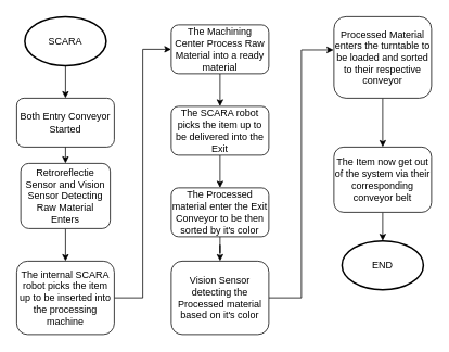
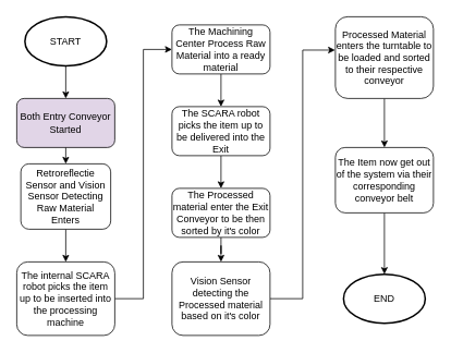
  <mxCell id="0" />
  <mxCell id="1" parent="0" />
  <mxCell id="2" style="edgeStyle=orthogonalEdgeStyle;rounded=0;orthogonalLoop=1;jettySize=auto;html=1;exitX=0.5;exitY=1;exitDx=0;exitDy=0;entryX=0.5;entryY=0;entryDx=0;entryDy=0;" parent="1" edge="1"><mxGeometry relative="1" as="geometry"><mxPoint x="80" y="170" as="sourcePoint" /><mxPoint x="80" y="200" as="targetPoint" /></mxGeometry></mxCell>
  <mxCell id="3" value="" style="endArrow=classic;html=1;rounded=0;exitX=0.5;exitY=1;exitDx=0;exitDy=0;entryX=0.5;entryY=0;entryDx=0;entryDy=0;exitPerimeter=0;" parent="1" source="4" edge="1"><mxGeometry width="50" height="50" relative="1" as="geometry"><mxPoint x="80" y="100" as="sourcePoint" /><mxPoint x="80" y="120" as="targetPoint" /></mxGeometry></mxCell>
- <mxCell id="4" value="SCARA" style="strokeWidth=2;html=1;shape=mxgraph.flowchart.start_1;whiteSpace=wrap;" parent="1" vertex="1"><mxGeometry x="30" y="20" width="100" height="60" as="geometry" /></mxCell>
+ <mxCell id="4" value="START" style="strokeWidth=2;html=1;shape=mxgraph.flowchart.start_1;whiteSpace=wrap;" parent="1" vertex="1"><mxGeometry x="30" y="20" width="100" height="60" as="geometry" /></mxCell>
  <mxCell id="5" style="edgeStyle=orthogonalEdgeStyle;rounded=0;orthogonalLoop=1;jettySize=auto;html=1;exitX=0.5;exitY=1;exitDx=0;exitDy=0;" edge="1" parent="1" source="6" target="8"><mxGeometry relative="1" as="geometry" /></mxCell>
  <mxCell id="6" value="Retroreflectie Sensor and Vision Sensor Detecting Raw Material Enters" style="rounded=1;whiteSpace=wrap;html=1;absoluteArcSize=1;" vertex="1" parent="1"><mxGeometry x="25" y="200" width="110" height="80" as="geometry" /></mxCell>
  <mxCell id="7" style="edgeStyle=orthogonalEdgeStyle;rounded=0;orthogonalLoop=1;jettySize=auto;html=1;exitX=1;exitY=0.5;exitDx=0;exitDy=0;entryX=0;entryY=0.5;entryDx=0;entryDy=0;" edge="1" parent="1" source="8" target="10"><mxGeometry relative="1" as="geometry" /></mxCell>
  <mxCell id="8" value="The internal SCARA robot picks the item up to be inserted into the processing machine" style="rounded=1;whiteSpace=wrap;html=1;" vertex="1" parent="1"><mxGeometry x="20" y="320" width="120" height="90" as="geometry" /></mxCell>
  <mxCell id="9" style="edgeStyle=orthogonalEdgeStyle;rounded=0;orthogonalLoop=1;jettySize=auto;html=1;exitX=0.5;exitY=1;exitDx=0;exitDy=0;entryX=0.5;entryY=0;entryDx=0;entryDy=0;" edge="1" parent="1" source="10" target="12"><mxGeometry relative="1" as="geometry" /></mxCell>
  <mxCell id="10" value="The Machining Center Process Raw Material into a ready material" style="rounded=1;whiteSpace=wrap;html=1;" vertex="1" parent="1"><mxGeometry x="210" y="30" width="120" height="60" as="geometry" /></mxCell>
  <mxCell id="11" style="edgeStyle=orthogonalEdgeStyle;rounded=0;orthogonalLoop=1;jettySize=auto;html=1;exitX=0.5;exitY=1;exitDx=0;exitDy=0;entryX=0.5;entryY=0;entryDx=0;entryDy=0;" edge="1" parent="1" source="12" target="14"><mxGeometry relative="1" as="geometry" /></mxCell>
  <mxCell id="12" value="The SCARA robot picks the item up to be delivered into the Exit" style="rounded=1;whiteSpace=wrap;html=1;" vertex="1" parent="1"><mxGeometry x="210" y="130" width="120" height="60" as="geometry" /></mxCell>
  <mxCell id="13" style="edgeStyle=orthogonalEdgeStyle;rounded=0;orthogonalLoop=1;jettySize=auto;html=1;exitX=0.5;exitY=1;exitDx=0;exitDy=0;" edge="1" parent="1" source="14" target="16"><mxGeometry relative="1" as="geometry" /></mxCell>
  <mxCell id="14" value="The Processed material enter the Exit Conveyor to be then sorted by it's color" style="rounded=1;whiteSpace=wrap;html=1;" vertex="1" parent="1"><mxGeometry x="210" y="230" width="120" height="60" as="geometry" /></mxCell>
  <mxCell id="15" style="edgeStyle=orthogonalEdgeStyle;rounded=0;orthogonalLoop=1;jettySize=auto;html=1;exitX=1;exitY=0.5;exitDx=0;exitDy=0;entryX=-0.003;entryY=0.408;entryDx=0;entryDy=0;entryPerimeter=0;" edge="1" parent="1" source="16" target="18"><mxGeometry relative="1" as="geometry" /></mxCell>
  <mxCell id="16" value="Vision Sensor detecting the Processed material based on it's color" style="rounded=1;whiteSpace=wrap;html=1;" vertex="1" parent="1"><mxGeometry x="210" y="320" width="120" height="90" as="geometry" /></mxCell>
  <mxCell id="17" style="edgeStyle=orthogonalEdgeStyle;rounded=0;orthogonalLoop=1;jettySize=auto;html=1;exitX=0.5;exitY=1;exitDx=0;exitDy=0;" edge="1" parent="1" source="18" target="20"><mxGeometry relative="1" as="geometry" /></mxCell>
  <mxCell id="18" value="Processed Material enters the turntable to be loaded and sorted to their respective conveyor" style="rounded=1;whiteSpace=wrap;html=1;" vertex="1" parent="1"><mxGeometry x="410" y="20" width="120" height="100" as="geometry" /></mxCell>
  <mxCell id="19" style="edgeStyle=orthogonalEdgeStyle;rounded=0;orthogonalLoop=1;jettySize=auto;html=1;exitX=0.5;exitY=1;exitDx=0;exitDy=0;entryX=0.5;entryY=0;entryDx=0;entryDy=0;entryPerimeter=0;" edge="1" parent="1" source="20" target="21"><mxGeometry relative="1" as="geometry" /></mxCell>
  <mxCell id="20" value="The Item now get out of the system via their corresponding conveyor belt" style="rounded=1;whiteSpace=wrap;html=1;" vertex="1" parent="1"><mxGeometry x="410" y="180" width="120" height="80" as="geometry" /></mxCell>
- <mxCell id="21" value="END" style="strokeWidth=2;html=1;shape=mxgraph.flowchart.start_1;whiteSpace=wrap;" vertex="1" parent="1"><mxGeometry x="420" y="295" width="100" height="60" as="geometry" /></mxCell>
- <mxCell id="22" value="Both Entry Conveyor Started" style="rounded=1;whiteSpace=wrap;html=1;" vertex="1" parent="1"><mxGeometry x="20" y="120" width="120" height="60" as="geometry" /></mxCell>
+ <mxCell id="21" value="END" style="strokeWidth=2;html=1;shape=mxgraph.flowchart.start_1;whiteSpace=wrap;" vertex="1" parent="1"><mxGeometry x="420" y="335" width="100" height="60" as="geometry" /></mxCell>
+ <mxCell id="22" value="Both Entry Conveyor Started" style="rounded=1;whiteSpace=wrap;html=1;fillColor=#e1d5e7;" vertex="1" parent="1"><mxGeometry x="20" y="120" width="120" height="60" as="geometry" /></mxCell>
